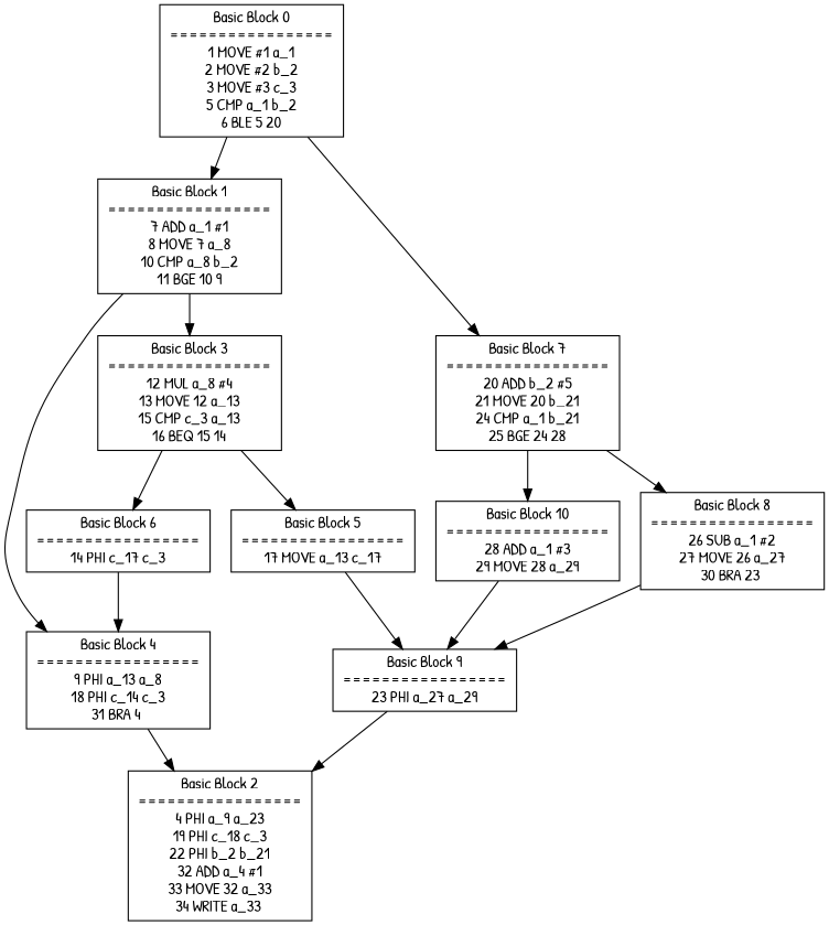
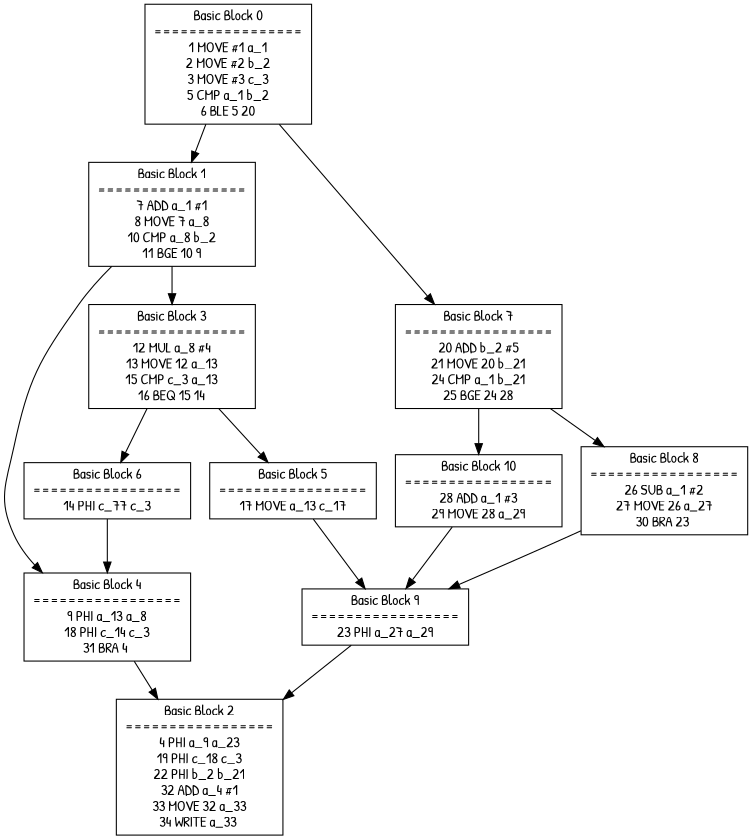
  digraph {
    fontname="Patrick Hand"
    node [fontname="Patrick Hand" shape=box]
    edge [fontname="Patrick Hand"]
    n1 [label="Basic Block 0\n=================\n1 MOVE #1 a_1\n2 MOVE #2 b_2\n3 MOVE #3 c_3\n5 CMP a_1 b_2\n6 BLE 5 20\n"]
    n2 [label="Basic Block 1\n=================\n7 ADD a_1 #1\n8 MOVE 7 a_8\n10 CMP a_8 b_2\n11 BGE 10 9\n"]
    n3 [label="Basic Block 7\n=================\n20 ADD b_2 #5\n21 MOVE 20 b_21\n24 CMP a_1 b_21\n25 BGE 24 28\n"]
    n4 [label="Basic Block 3\n=================\n12 MUL a_8 #4\n13 MOVE 12 a_13\n15 CMP c_3 a_13\n16 BEQ 15 14\n"]
    n5 [label="Basic Block 4\n=================\n9 PHI a_13 a_8\n18 PHI c_14 c_3\n31 BRA 4 \n"]
    n6 [label="Basic Block 8\n=================\n26 SUB a_1 #2\n27 MOVE 26 a_27\n30 BRA 23 \n"]
    n7 [label="Basic Block 10\n=================\n28 ADD a_1 #3\n29 MOVE 28 a_29\n"]
    n8 [label="Basic Block 5\n=================\n17 MOVE a_13 c_17\n"]
-   n9 [label="Basic Block 6\n=================\n14 PHI c_17 c_3\n"]
+   n9 [label="Basic Block 6\n=================\n14 PHI c_77 c_3\n"]
    n10 [label="Basic Block 2\n=================\n4 PHI a_9 a_23\n19 PHI c_18 c_3\n22 PHI b_2 b_21\n32 ADD a_4 #1\n33 MOVE 32 a_33\n34 WRITE a_33 \n"]
    n11 [label="Basic Block 9\n=================\n23 PHI a_27 a_29\n"]
    n1 -> n2
    n1 -> n3
    n2 -> n4
    n2 -> n5
    n3 -> n6
    n3 -> n7
    n4 -> n8
    n4 -> n9
    n5 -> n10
    n6 -> n11
    n7 -> n11
    n8 -> n11
    n9 -> n5
    n11 -> n10
  }
